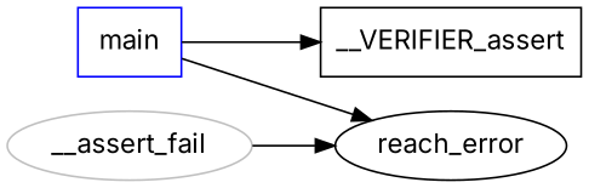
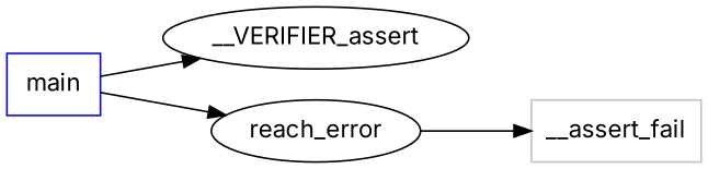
  digraph {
    fontname=Inter
    rankdir=LR
    node [fontname=Inter]
    edge [fontname=Inter]
    main [color=blue shape=box]
-   n2 [label=__VERIFIER_assert shape=box]
+   n2 [label=__VERIFIER_assert]
    n3 [label=reach_error]
-   n4 [color=grey label=__assert_fail shape=ellipse]
+   n4 [color=grey label=__assert_fail shape=box]
    main -> n2
    main -> n3
-   n4 -> n3
+   n3 -> n4
  }
